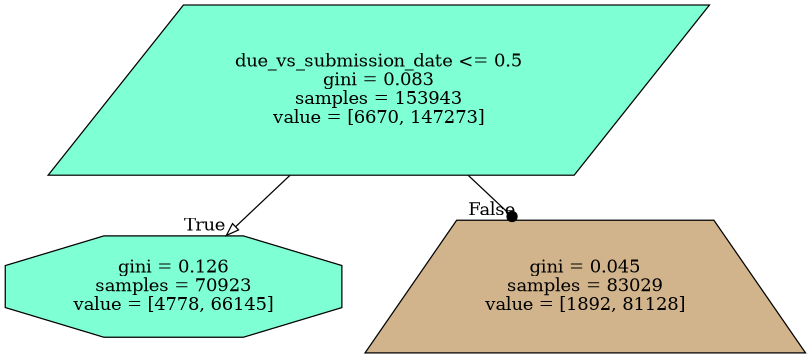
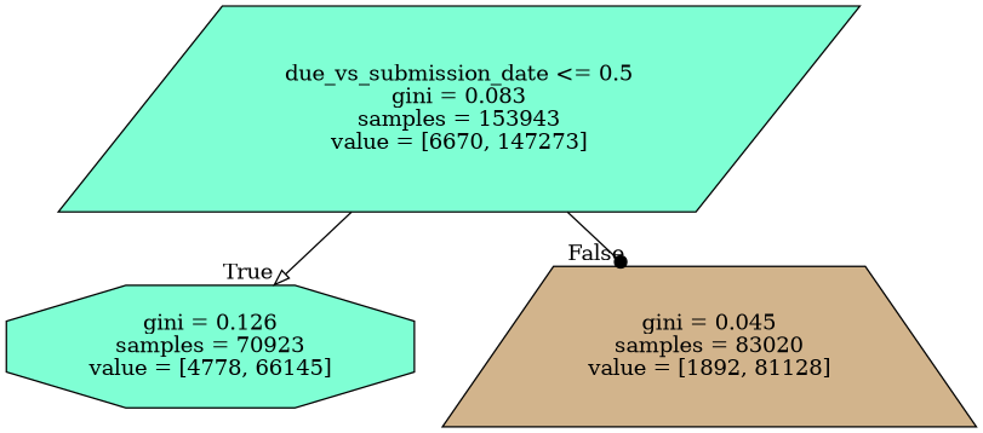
  digraph {
    node [color=black fillcolor=aquamarine style=filled]
    edge [labeldistance=2.5]
    n1 [label="due_vs_submission_date <= 0.5\ngini = 0.083\nsamples = 153943\nvalue = [6670, 147273]" shape=parallelogram]
    n2 [label="gini = 0.126\nsamples = 70923\nvalue = [4778, 66145]" shape=octagon]
-   n3 [fillcolor=tan label="gini = 0.045\nsamples = 83029\nvalue = [1892, 81128]" shape=trapezium]
+   n3 [fillcolor=tan label="gini = 0.045\nsamples = 83020\nvalue = [1892, 81128]" shape=trapezium]
    n1 -> n2 [headlabel=True labelangle=45 arrowhead=onormal]
    n1 -> n3 [headlabel=False labelangle=-45 arrowhead=dot]
  }
